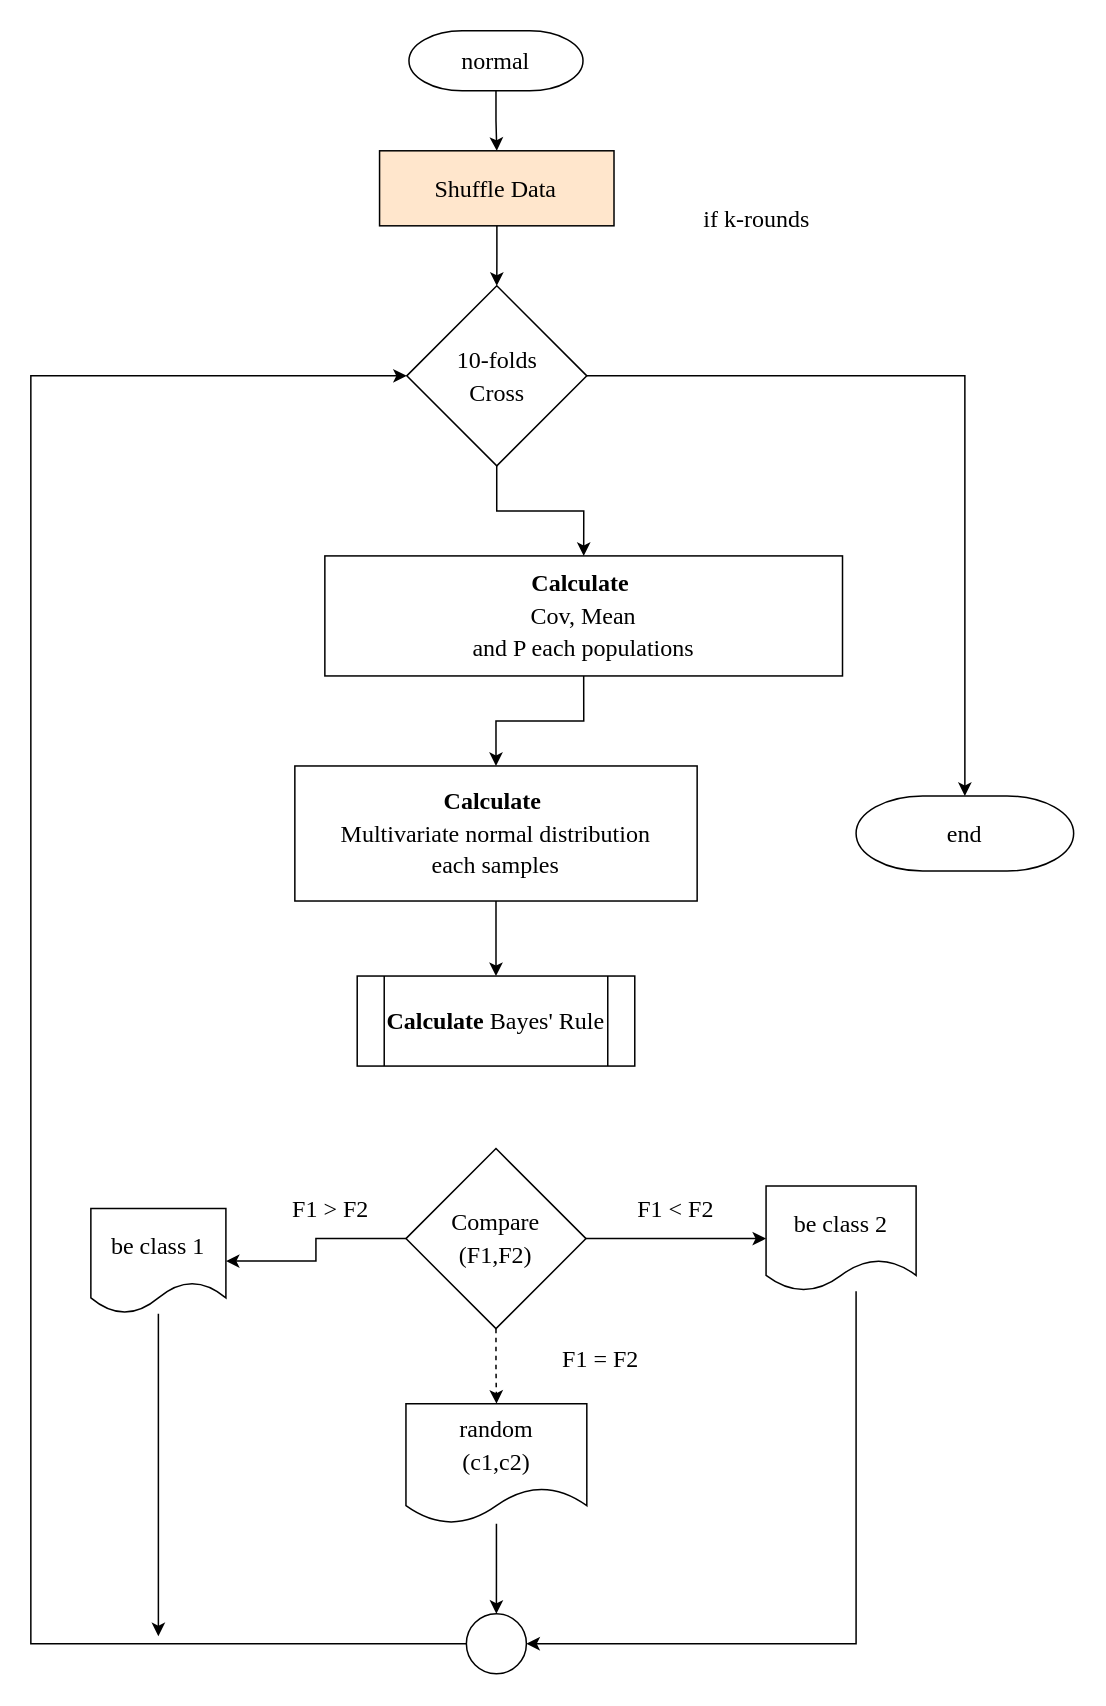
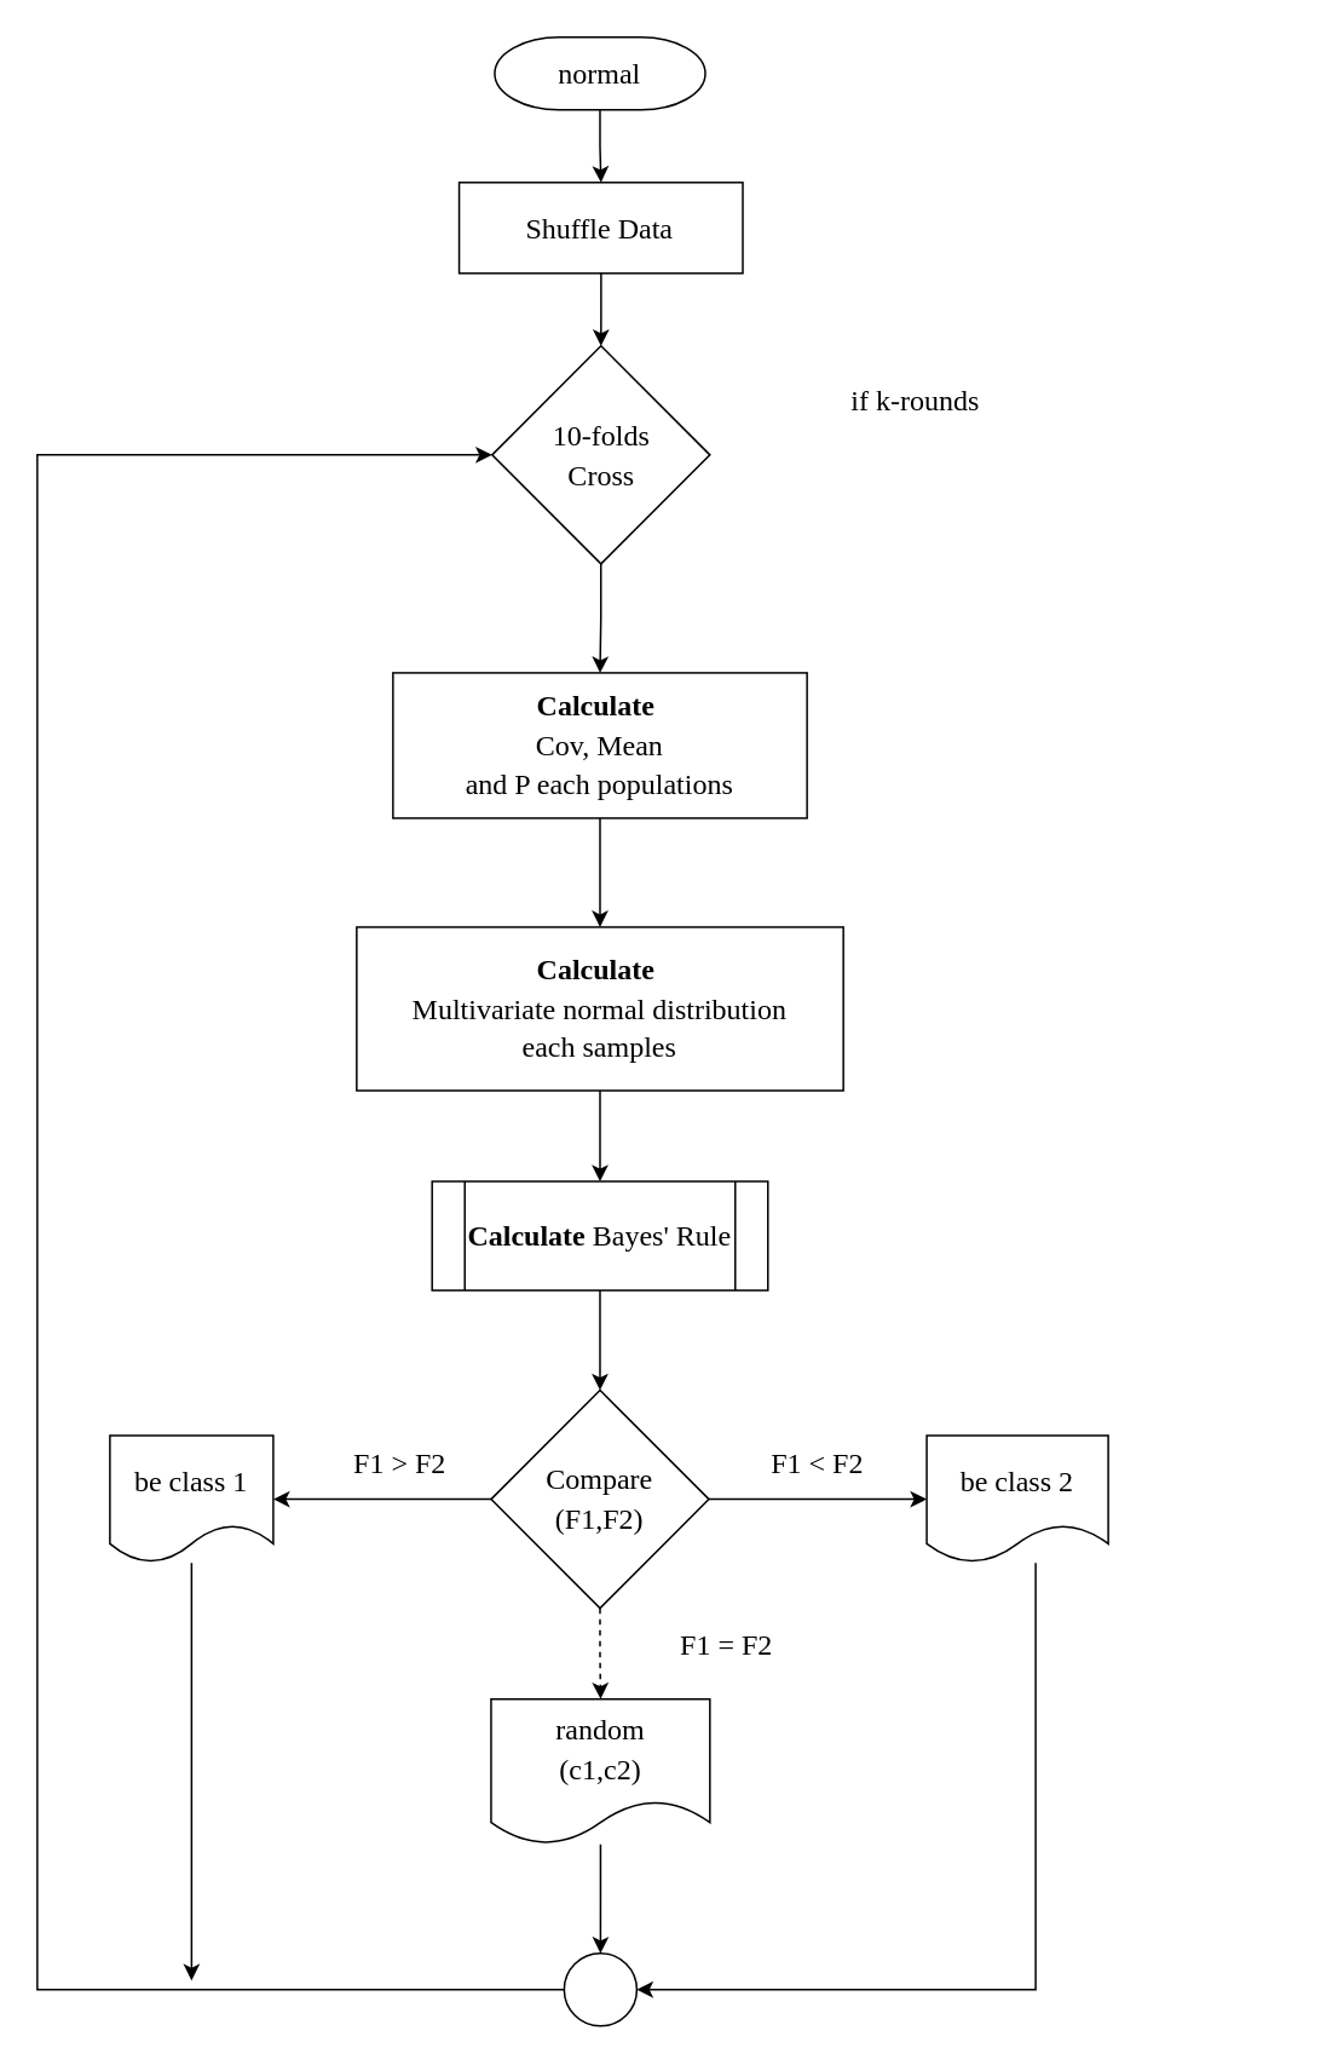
  <mxCell id="0" />
  <mxCell id="1" parent="0" />
  <mxCell id="2" style="edgeStyle=orthogonalEdgeStyle;rounded=0;orthogonalLoop=1;jettySize=auto;html=1;entryX=0.5;entryY=0;entryDx=0;entryDy=0;" edge="1" parent="1" source="3" target="5"><mxGeometry relative="1" as="geometry" /></mxCell>
  <mxCell id="3" value="&lt;font style=&quot;font-size: 16px&quot;&gt;normal&lt;/font&gt;" style="strokeWidth=1;html=1;shape=mxgraph.flowchart.terminator;whiteSpace=wrap;fillColor=none;fontFamily=Comic Sans MS;" parent="1" vertex="1"><mxGeometry x="272" y="20" width="116" height="40" as="geometry" /></mxCell>
  <mxCell id="4" style="edgeStyle=orthogonalEdgeStyle;rounded=0;orthogonalLoop=1;jettySize=auto;html=1;entryX=0.5;entryY=0;entryDx=0;entryDy=0;" edge="1" parent="1" source="5" target="25"><mxGeometry relative="1" as="geometry" /></mxCell>
- <mxCell id="5" value="&lt;font style=&quot;font-size: 16px&quot;&gt;Shuffle Data&lt;/font&gt;" style="rounded=0;whiteSpace=wrap;html=1;absoluteArcSize=1;arcSize=14;strokeWidth=1;fontFamily=Comic Sans MS;fontSize=18;fillColor=#ffe6cc;" parent="1" vertex="1"><mxGeometry x="252.41" y="100" width="156.25" height="50" as="geometry" /></mxCell>
+ <mxCell id="5" value="&lt;font style=&quot;font-size: 16px&quot;&gt;Shuffle Data&lt;/font&gt;" style="rounded=0;whiteSpace=wrap;html=1;absoluteArcSize=1;arcSize=14;strokeWidth=1;fontFamily=Comic Sans MS;fontSize=18;" parent="1" vertex="1"><mxGeometry x="252.41" y="100" width="156.25" height="50" as="geometry" /></mxCell>
  <mxCell id="6" style="edgeStyle=orthogonalEdgeStyle;rounded=0;orthogonalLoop=1;jettySize=auto;html=1;exitX=0.5;exitY=1;exitDx=0;exitDy=0;entryX=0.5;entryY=0;entryDx=0;entryDy=0;fontFamily=Comic Sans MS;fontSize=16;" parent="1" source="7" target="9" edge="1"><mxGeometry relative="1" as="geometry" /></mxCell>
- <mxCell id="7" value="&lt;font style=&quot;font-size: 16px&quot;&gt;&lt;b&gt;Calculate&lt;/b&gt;&amp;nbsp;&lt;br&gt;Cov, Mean&lt;br&gt;and P each populations&lt;/font&gt;" style="rounded=0;whiteSpace=wrap;html=1;absoluteArcSize=1;arcSize=14;strokeWidth=1;fontFamily=Comic Sans MS;fillColor=none;fontSize=18;" parent="1" vertex="1"><mxGeometry x="215.95" y="370" width="345" height="80" as="geometry" /></mxCell>
+ <mxCell id="7" value="&lt;font style=&quot;font-size: 16px&quot;&gt;&lt;b&gt;Calculate&lt;/b&gt;&amp;nbsp;&lt;br&gt;Cov, Mean&lt;br&gt;and P each populations&lt;/font&gt;" style="rounded=0;whiteSpace=wrap;html=1;absoluteArcSize=1;arcSize=14;strokeWidth=1;fontFamily=Comic Sans MS;fillColor=none;fontSize=18;" parent="1" vertex="1"><mxGeometry x="215.95" y="370" width="228.12" height="80" as="geometry" /></mxCell>
  <mxCell id="8" style="edgeStyle=orthogonalEdgeStyle;rounded=0;orthogonalLoop=1;jettySize=auto;html=1;exitX=0.5;exitY=1;exitDx=0;exitDy=0;fontFamily=Comic Sans MS;fontSize=16;" parent="1" source="9" target="11" edge="1"><mxGeometry relative="1" as="geometry" /></mxCell>
  <mxCell id="9" value="&lt;font style=&quot;font-size: 16px&quot;&gt;&lt;b&gt;Calculate&lt;/b&gt;&amp;nbsp;&lt;br&gt;Multivariate normal distribution&lt;br&gt;each samples&lt;/font&gt;" style="rounded=0;whiteSpace=wrap;html=1;absoluteArcSize=1;arcSize=14;strokeWidth=1;fontFamily=Comic Sans MS;fillColor=none;fontSize=18;" parent="1" vertex="1"><mxGeometry x="195.95" y="510" width="268.12" height="90" as="geometry" /></mxCell>
+ <mxCell id="10" style="edgeStyle=orthogonalEdgeStyle;rounded=0;orthogonalLoop=1;jettySize=auto;html=1;exitX=0.5;exitY=1;exitDx=0;exitDy=0;entryX=0.5;entryY=0;entryDx=0;entryDy=0;fontFamily=Comic Sans MS;fontSize=16;" parent="1" source="11" target="15" edge="1"><mxGeometry relative="1" as="geometry" /></mxCell>
  <mxCell id="11" value="&lt;font style=&quot;font-size: 16px&quot;&gt;&lt;b&gt;Calculate&amp;nbsp;&lt;/b&gt;Bayes' Rule&lt;/font&gt;" style="shape=process;whiteSpace=wrap;html=1;backgroundOutline=1;rounded=0;fontFamily=Comic Sans MS;fontSize=18;strokeWidth=1;fillColor=none;" parent="1" vertex="1"><mxGeometry x="237.51" y="650" width="184.99" height="60" as="geometry" /></mxCell>
  <mxCell id="12" value="" style="edgeStyle=orthogonalEdgeStyle;rounded=0;orthogonalLoop=1;jettySize=auto;html=1;fontFamily=Comic Sans MS;fontSize=16;" parent="1" source="15" target="19" edge="1"><mxGeometry relative="1" as="geometry" /></mxCell>
  <mxCell id="13" value="" style="edgeStyle=orthogonalEdgeStyle;rounded=0;orthogonalLoop=1;jettySize=auto;html=1;fontFamily=Comic Sans MS;fontSize=16;" parent="1" source="15" target="17" edge="1"><mxGeometry relative="1" as="geometry" /></mxCell>
  <mxCell id="14" value="" style="edgeStyle=orthogonalEdgeStyle;rounded=0;orthogonalLoop=1;jettySize=auto;html=1;fontFamily=Comic Sans MS;fontSize=16;dashed=1;" parent="1" source="15" target="21" edge="1"><mxGeometry relative="1" as="geometry" /></mxCell>
  <mxCell id="15" value="&lt;font style=&quot;font-size: 16px&quot;&gt;Compare&lt;br&gt;(F1,F2)&lt;br&gt;&lt;/font&gt;" style="rhombus;whiteSpace=wrap;html=1;rounded=0;fontFamily=Comic Sans MS;fontSize=18;strokeWidth=1;fillColor=none;" parent="1" vertex="1"><mxGeometry x="270" y="765" width="120" height="120" as="geometry" /></mxCell>
  <mxCell id="16" style="edgeStyle=orthogonalEdgeStyle;rounded=0;orthogonalLoop=1;jettySize=auto;html=1;fontFamily=Comic Sans MS;fontSize=16;" parent="1" source="17" edge="1"><mxGeometry relative="1" as="geometry"><mxPoint x="105" y="1090" as="targetPoint" /></mxGeometry></mxCell>
- <mxCell id="17" value="&lt;font style=&quot;font-size: 16px&quot;&gt;be class 1&lt;/font&gt;" style="shape=document;whiteSpace=wrap;html=1;boundedLbl=1;rounded=0;fontFamily=Comic Sans MS;fontSize=18;strokeWidth=1;fillColor=none;" parent="1" vertex="1"><mxGeometry x="60" y="805" width="90" height="70" as="geometry" /></mxCell>
+ <mxCell id="17" value="&lt;font style=&quot;font-size: 16px&quot;&gt;be class 1&lt;/font&gt;" style="shape=document;whiteSpace=wrap;html=1;boundedLbl=1;rounded=0;fontFamily=Comic Sans MS;fontSize=18;strokeWidth=1;fillColor=none;" parent="1" vertex="1"><mxGeometry x="60" y="790" width="90" height="70" as="geometry" /></mxCell>
  <mxCell id="18" style="edgeStyle=orthogonalEdgeStyle;rounded=0;orthogonalLoop=1;jettySize=auto;html=1;entryX=1;entryY=0.5;entryDx=0;entryDy=0;fontFamily=Comic Sans MS;fontSize=16;" parent="1" source="19" target="27" edge="1"><mxGeometry relative="1" as="geometry"><Array as="points"><mxPoint x="570" y="1095" /></Array></mxGeometry></mxCell>
  <mxCell id="19" value="&lt;font style=&quot;font-size: 16px&quot;&gt;be class 2&lt;/font&gt;" style="shape=document;whiteSpace=wrap;html=1;boundedLbl=1;rounded=0;fontFamily=Comic Sans MS;fontSize=18;strokeWidth=1;fillColor=none;" parent="1" vertex="1"><mxGeometry x="510" y="790" width="100" height="70" as="geometry" /></mxCell>
  <mxCell id="20" value="" style="edgeStyle=orthogonalEdgeStyle;rounded=0;orthogonalLoop=1;jettySize=auto;html=1;fontFamily=Comic Sans MS;fontSize=16;" parent="1" source="21" target="27" edge="1"><mxGeometry relative="1" as="geometry" /></mxCell>
  <mxCell id="21" value="&lt;font style=&quot;font-size: 16px&quot;&gt;random&lt;br&gt;(c1,c2)&lt;/font&gt;" style="shape=document;whiteSpace=wrap;html=1;boundedLbl=1;rounded=0;fontFamily=Comic Sans MS;fontSize=18;strokeWidth=1;fillColor=none;" parent="1" vertex="1"><mxGeometry x="270" y="935" width="120.54" height="80" as="geometry" /></mxCell>
- <mxCell id="22" value="&lt;font style=&quot;font-size: 16px&quot;&gt;end&lt;/font&gt;" style="strokeWidth=1;html=1;shape=mxgraph.flowchart.terminator;whiteSpace=wrap;fillColor=none;fontFamily=Comic Sans MS;" parent="1" vertex="1"><mxGeometry x="570" y="530" width="145" height="50" as="geometry" /></mxCell>
- <mxCell id="23" style="edgeStyle=orthogonalEdgeStyle;rounded=0;orthogonalLoop=1;jettySize=auto;html=1;fontFamily=Comic Sans MS;fontSize=16;" parent="1" source="25" target="22" edge="1"><mxGeometry relative="1" as="geometry" /></mxCell>
  <mxCell id="24" style="edgeStyle=orthogonalEdgeStyle;rounded=0;orthogonalLoop=1;jettySize=auto;html=1;entryX=0.5;entryY=0;entryDx=0;entryDy=0;" edge="1" parent="1" source="25" target="7"><mxGeometry relative="1" as="geometry" /></mxCell>
  <mxCell id="25" value="&lt;span style=&quot;font-size: 16px&quot;&gt;10-folds&lt;br&gt;Cross&lt;br&gt;&lt;/span&gt;" style="rhombus;whiteSpace=wrap;html=1;rounded=0;fontFamily=Comic Sans MS;fontSize=18;strokeWidth=1;fillColor=none;" parent="1" vertex="1"><mxGeometry x="270.54" y="190" width="120" height="120" as="geometry" /></mxCell>
  <mxCell id="26" style="edgeStyle=orthogonalEdgeStyle;rounded=0;orthogonalLoop=1;jettySize=auto;html=1;entryX=0;entryY=0.5;entryDx=0;entryDy=0;fontFamily=Comic Sans MS;fontSize=16;" parent="1" source="27" target="25" edge="1"><mxGeometry relative="1" as="geometry"><Array as="points"><mxPoint x="20" y="1095" /><mxPoint x="20" y="250" /></Array></mxGeometry></mxCell>
  <mxCell id="27" value="" style="ellipse;whiteSpace=wrap;html=1;aspect=fixed;rounded=0;fontFamily=Comic Sans MS;fontSize=16;strokeWidth=1;fillColor=none;" parent="1" vertex="1"><mxGeometry x="310.27" y="1075" width="40" height="40" as="geometry" /></mxCell>
- <mxCell id="28" value="if k-rounds" style="text;html=1;strokeColor=none;fillColor=none;align=center;verticalAlign=middle;whiteSpace=wrap;rounded=0;fontFamily=Comic Sans MS;fontSize=16;" parent="1" vertex="1"><mxGeometry x="444.07" y="135" width="120" height="20" as="geometry" /></mxCell>
+ <mxCell id="28" value="if k-rounds" style="text;html=1;strokeColor=none;fillColor=none;align=center;verticalAlign=middle;whiteSpace=wrap;rounded=0;fontFamily=Comic Sans MS;fontSize=16;" parent="1" vertex="1"><mxGeometry x="444.07" y="210" width="120" height="20" as="geometry" /></mxCell>
  <mxCell id="29" value="F1 &amp;lt; F2" style="text;html=1;strokeColor=none;fillColor=none;align=center;verticalAlign=middle;whiteSpace=wrap;rounded=0;fontFamily=Comic Sans MS;fontSize=16;" parent="1" vertex="1"><mxGeometry x="390" y="795" width="120" height="20" as="geometry" /></mxCell>
  <mxCell id="30" value="F1 &amp;gt; F2" style="text;html=1;strokeColor=none;fillColor=none;align=center;verticalAlign=middle;whiteSpace=wrap;rounded=0;fontFamily=Comic Sans MS;fontSize=16;" parent="1" vertex="1"><mxGeometry x="160" y="795" width="120" height="20" as="geometry" /></mxCell>
  <mxCell id="31" value="F1 = F2" style="text;html=1;strokeColor=none;fillColor=none;align=center;verticalAlign=middle;whiteSpace=wrap;rounded=0;fontFamily=Comic Sans MS;fontSize=16;" parent="1" vertex="1"><mxGeometry x="340" y="895" width="120" height="20" as="geometry" /></mxCell>
